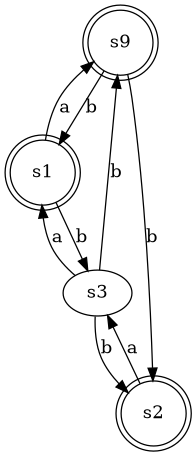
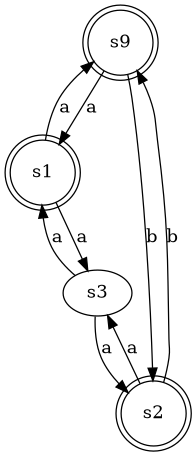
  digraph {
    node [shape=doublecircle]
    n1 [label=s9]
    n2 [label=s1]
    n3 [label=s2]
    n4 [label=s3 shape=""]
-   n1 -> n2 [label=b]
+   n1 -> n2 [label=a]
    n1 -> n3 [label=b]
    n2 -> n1 [label=a]
-   n2 -> n4 [label=b]
-   n4 -> n1 [label=b]
+   n2 -> n4 [label=a]
+   n3 -> n1 [label=b]
    n3 -> n4 [label=a]
    n4 -> n2 [label=a]
-   n4 -> n3 [label=b]
+   n4 -> n3 [label=a]
  }
